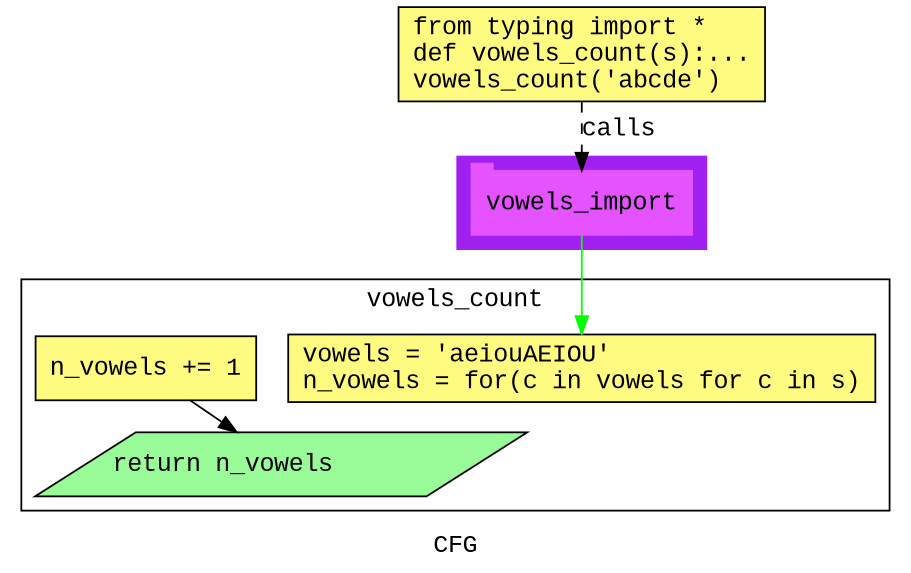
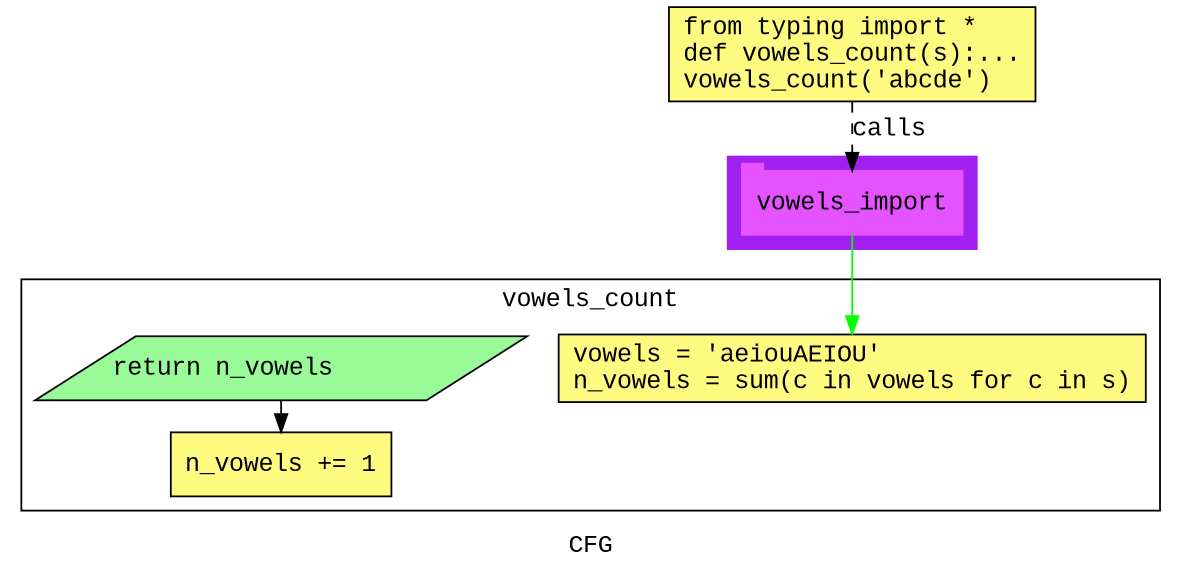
  digraph {
    compound=True
    fontname="Liberation Mono"
    label=CFG
    pack=False
    rankdir=TB
    ranksep=0.02
    node [fontname="Liberation Mono" shape=rectangle style="filled,solid" fillcolor="#FFFB81"]
    edge [fontname="Liberation Mono"]
    n1 [color="#E552FF" height=0.5 label=vowels_import linenum="[9]" shape=tab style=filled width=1.6111 fillcolor=""]
-   n2 [height=0.52778 label="vowels = 'aeiouAEIOU'\ln_vowels = for(c in vowels for c in s)\l" linenum="[3, 4]" width=4.5833]
+   n2 [height=0.52778 label="vowels = 'aeiouAEIOU'\ln_vowels = sum(c in vowels for c in s)\l" linenum="[3, 4]" width=4.5833]
    n3 [height=0.5 label="n_vowels += 1\l" linenum="[6]" width=1.7222]
    n4 [fillcolor="#98fb98" height=0.5 label="return n_vowels\l" linenum="[7]" shape=parallelogram width=3.7059]
    n5 [height=0.73611 label="from typing import *\ldef vowels_count(s):...\lvowels_count('abcde')\l" linenum="[1]" width=2.8611]
    subgraph cluster_1 {
      color=purple
      compound=true
      label=""
      shape=tab
      style=filled
      n1
    }
    subgraph cluster_2 {
      label=vowels_count
      n2
      n3
      n4
      subgraph cluster_3 {
        color=purple
        compound=true
        label=""
        shape=tab
        style=filled
      }
    }
    n1 -> n2 [color=green]
-   n3 -> n4 [color=black]
+   n4 -> n3 [color=black]
    n5 -> n1 [label=calls style=dashed]
  }
